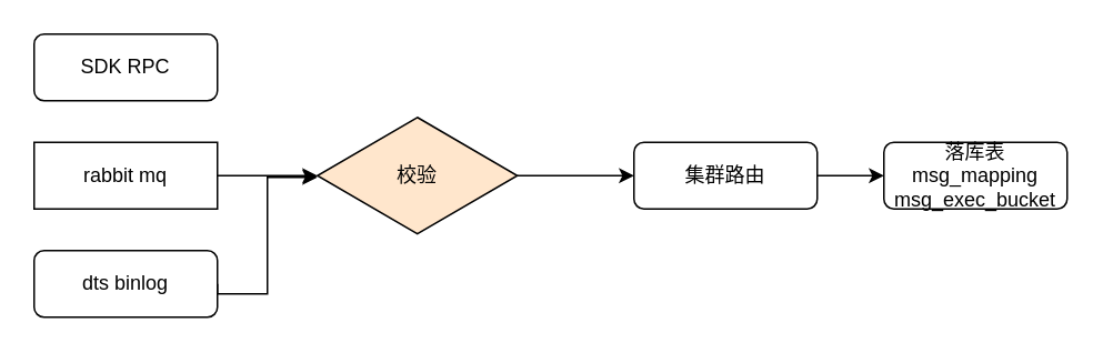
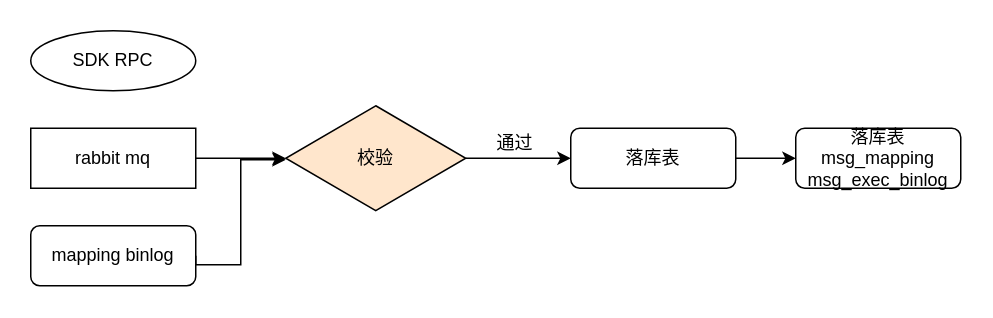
  <mxCell id="0" />
  <mxCell id="1" parent="0" />
- <mxCell id="2" value="SDK RPC" style="rounded=1;whiteSpace=wrap;html=1;" vertex="1" parent="1"><mxGeometry x="20" y="20" width="110" height="40" as="geometry" /></mxCell>
+ <mxCell id="2" value="SDK RPC" style="ellipse;whiteSpace=wrap;html=1;" vertex="1" parent="1"><mxGeometry x="20" y="20" width="110" height="40" as="geometry" /></mxCell>
  <mxCell id="3" style="edgeStyle=orthogonalEdgeStyle;rounded=0;orthogonalLoop=1;jettySize=auto;html=1;exitX=1;exitY=0.5;exitDx=0;exitDy=0;" edge="1" parent="1" source="4"><mxGeometry relative="1" as="geometry"><mxPoint x="190" y="105" as="targetPoint" /></mxGeometry></mxCell>
  <mxCell id="4" value="rabbit mq" style="whiteSpace=wrap;html=1;rounded=0;" vertex="1" parent="1"><mxGeometry x="20" y="85" width="110" height="40" as="geometry" /></mxCell>
  <mxCell id="5" style="edgeStyle=orthogonalEdgeStyle;rounded=0;orthogonalLoop=1;jettySize=auto;html=1;exitX=1;exitY=0.5;exitDx=0;exitDy=0;" edge="1" parent="1" source="6"><mxGeometry relative="1" as="geometry"><mxPoint x="190" y="106" as="targetPoint" /><mxPoint x="300" y="210" as="sourcePoint" /><Array as="points"><mxPoint x="130" y="176" /><mxPoint x="160" y="176" /><mxPoint x="160" y="106" /></Array></mxGeometry></mxCell>
- <mxCell id="6" value="dts binlog" style="rounded=1;whiteSpace=wrap;html=1;" vertex="1" parent="1"><mxGeometry x="20" y="150" width="110" height="40" as="geometry" /></mxCell>
+ <mxCell id="6" value="mapping binlog" style="rounded=1;whiteSpace=wrap;html=1;" vertex="1" parent="1"><mxGeometry x="20" y="150" width="110" height="40" as="geometry" /></mxCell>
  <mxCell id="7" style="edgeStyle=orthogonalEdgeStyle;rounded=0;orthogonalLoop=1;jettySize=auto;html=1;exitX=1;exitY=0.5;exitDx=0;exitDy=0;entryX=0;entryY=0.5;entryDx=0;entryDy=0;" edge="1" parent="1" source="8" target="10"><mxGeometry relative="1" as="geometry" /></mxCell>
  <mxCell id="8" value="校验" style="rhombus;whiteSpace=wrap;html=1;fillColor=#ffe6cc;" vertex="1" parent="1"><mxGeometry x="190" y="70" width="120" height="70" as="geometry" /></mxCell>
  <mxCell id="9" style="edgeStyle=orthogonalEdgeStyle;rounded=0;orthogonalLoop=1;jettySize=auto;html=1;exitX=1;exitY=0.5;exitDx=0;exitDy=0;entryX=0;entryY=0.5;entryDx=0;entryDy=0;" edge="1" parent="1" source="10" target="12"><mxGeometry relative="1" as="geometry" /></mxCell>
- <mxCell id="10" value="集群路由" style="rounded=1;whiteSpace=wrap;html=1;" vertex="1" parent="1"><mxGeometry x="380" y="85" width="110" height="40" as="geometry" /></mxCell>
- <mxCell id="12" value="落库表&lt;br&gt;msg_mapping&lt;br&gt;msg_exec_bucket" style="rounded=1;whiteSpace=wrap;html=1;" vertex="1" parent="1"><mxGeometry x="530" y="85" width="110" height="40" as="geometry" /></mxCell>
+ <mxCell id="10" value="落库表" style="rounded=1;whiteSpace=wrap;html=1;" vertex="1" parent="1"><mxGeometry x="380" y="85" width="110" height="40" as="geometry" /></mxCell>
+ <mxCell id="11" value="通过" style="text;html=1;strokeColor=none;fillColor=none;align=center;verticalAlign=middle;whiteSpace=wrap;rounded=0;" vertex="1" parent="1"><mxGeometry x="323" y="85" width="40" height="20" as="geometry" /></mxCell>
+ <mxCell id="12" value="落库表&lt;br&gt;msg_mapping&lt;br&gt;msg_exec_binlog" style="rounded=1;whiteSpace=wrap;html=1;" vertex="1" parent="1"><mxGeometry x="530" y="85" width="110" height="40" as="geometry" /></mxCell>
